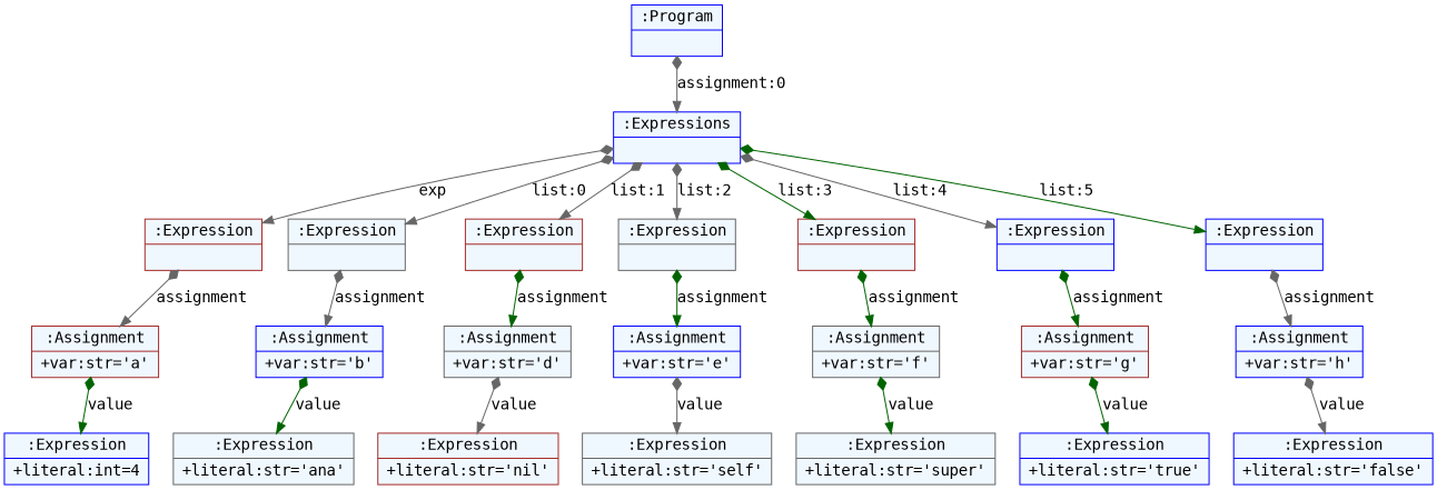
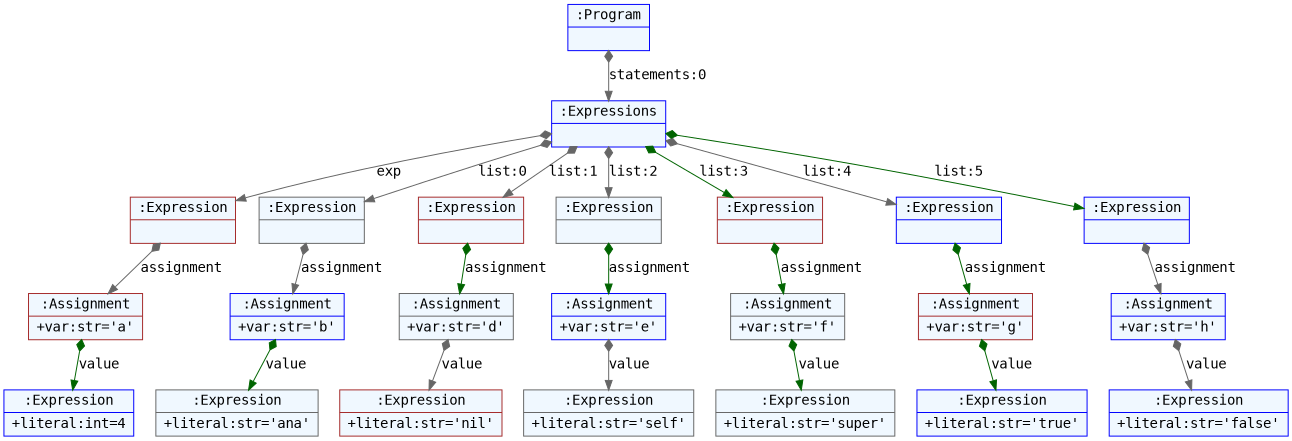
  digraph {
    fontname="DejaVu Sans Mono"
    fontsize=8
    nodesep=0.3
    node [fillcolor=aliceblue shape=record style=filled color=blue fontname="DejaVu Sans Mono"]
    edge [arrowtail=diamond dir=both color=gray40 fontname="DejaVu Sans Mono"]
    n1 [label="{:Program|}"]
    n2 [label="{:Expressions|}"]
    n3 [label="{:Expression|}" color=brown]
    n4 [label="{:Expression|}" color=gray40]
    n5 [label="{:Expression|}" color=brown]
    n6 [label="{:Expression|}" color=gray40]
    n7 [label="{:Expression|}" color=brown]
    n8 [label="{:Expression|}"]
    n9 [label="{:Expression|}"]
    n10 [label="{:Assignment|+var:str='a'\l}" color=brown]
    n11 [label="{:Expression|+literal:int=4\l}"]
    n12 [label="{:Assignment|+var:str='b'\l}"]
    n13 [label="{:Expression|+literal:str='ana'\l}" color=gray40]
    n14 [label="{:Assignment|+var:str='d'\l}" color=gray40]
    n15 [label="{:Expression|+literal:str='nil'\l}" color=brown]
    n16 [label="{:Assignment|+var:str='e'\l}"]
    n17 [label="{:Expression|+literal:str='self'\l}" color=gray40]
    n18 [label="{:Assignment|+var:str='f'\l}" color=gray40]
    n19 [label="{:Expression|+literal:str='super'\l}" color=gray40]
    n20 [label="{:Assignment|+var:str='g'\l}" color=brown]
    n21 [label="{:Expression|+literal:str='true'\l}"]
    n22 [label="{:Assignment|+var:str='h'\l}"]
    n23 [label="{:Expression|+literal:str='false'\l}"]
-   n1 -> n2 [label="assignment:0"]
+   n1 -> n2 [label="statements:0"]
    n2 -> n3 [label=exp]
    n2 -> n4 [label="list:0"]
    n2 -> n5 [label="list:1"]
    n2 -> n6 [label="list:2"]
    n2 -> n7 [label="list:3" color=darkgreen]
    n2 -> n8 [label="list:4"]
    n2 -> n9 [label="list:5" color=darkgreen]
    n3 -> n10 [label=assignment]
    n4 -> n12 [label=assignment]
    n5 -> n14 [label=assignment color=darkgreen]
    n6 -> n16 [label=assignment color=darkgreen]
    n7 -> n18 [label=assignment color=darkgreen]
    n8 -> n20 [label=assignment color=darkgreen]
    n9 -> n22 [label=assignment]
    n10 -> n11 [label=value color=darkgreen]
    n12 -> n13 [label=value color=darkgreen]
    n14 -> n15 [label=value]
    n16 -> n17 [label=value]
    n18 -> n19 [label=value color=darkgreen]
    n20 -> n21 [label=value color=darkgreen]
    n22 -> n23 [label=value]
  }
